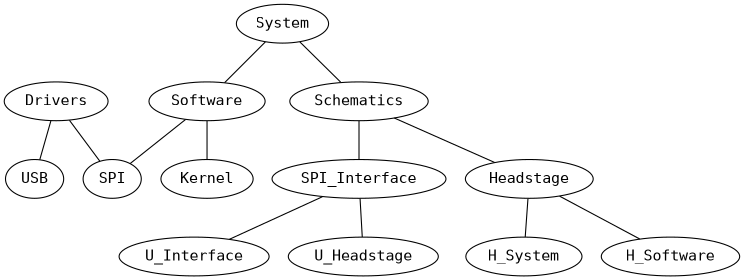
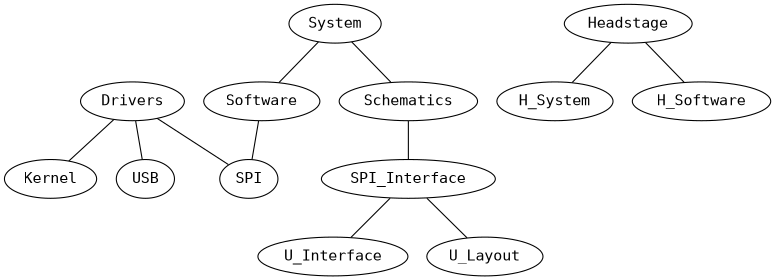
  graph {
    fontname="DejaVu Sans Mono"
    node [fontname="DejaVu Sans Mono"]
    edge [fontname="DejaVu Sans Mono"]
    Kernel
    SPI
    USB
    n4 [label=Schematics]
    System
    Software
    Headstage
    n8 [label=SPI_Interface]
    n9 [label=H_System]
    n10 [label=H_Software]
    n11 [label=U_Interface]
-   U_Layout [label=U_Headstage]
+   U_Layout
    Drivers
    subgraph sub_1 {
      rank=same
      Kernel
      SPI
      USB
    }
-   n4 -- Headstage
    n4 -- n8
    System -- n4
    System -- Software
-   Software -- Kernel
+   Drivers -- Kernel
    Software -- SPI
    Headstage -- n9
    Headstage -- n10
    n8 -- n11
    n8 -- U_Layout
    Drivers -- SPI
    Drivers -- USB
  }
